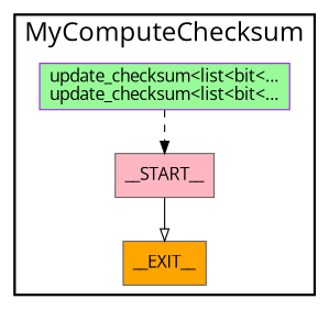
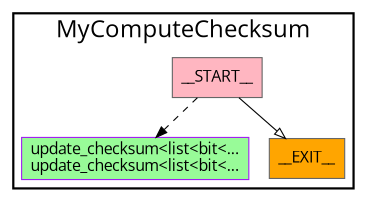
  digraph {
    fontname="Open Sans"
    node [color=gray40 fontname="Open Sans" shape=rectangle style="solid,filled"]
    edge [fontname="Open Sans"]
    n1 [fillcolor=lightpink label=__START__]
    n2 [color=purple fillcolor=palegreen label="update_checksum<list<bit<...\nupdate_checksum<list<bit<..."]
    n3 [fillcolor=orange label=__EXIT__]
    subgraph cluster_1 {
      fontsize="22pt"
      label=MyComputeChecksum
      style=bold
      n1
      n2
      n3
    }
-   n2 -> n1 [arrowhead=normal style=dashed]
+   n1 -> n2 [arrowhead=normal style=dashed]
    n1 -> n3 [arrowhead=onormal style=solid]
  }
